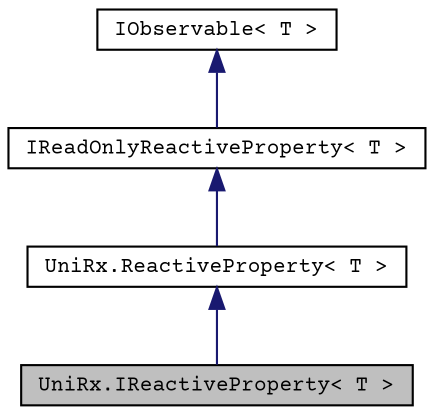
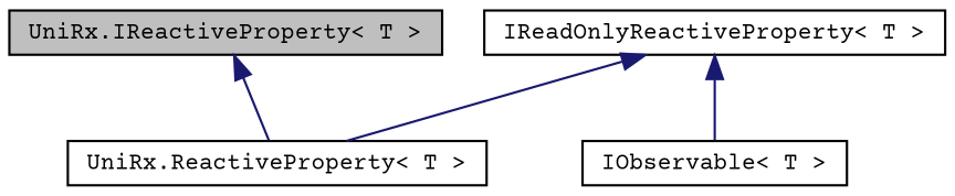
  digraph {
    fontname="Courier Prime"
    node [color=black fillcolor=white fontname="Courier Prime" fontsize=10 shape=record style=filled]
    edge [color=midnightblue dir=back fontname="Courier Prime" fontsize=10 labelfontname=Helvetica labelfontsize=10 style=solid]
    n1 [fillcolor=grey75 fontcolor=black height=0.2 label="UniRx.IReactiveProperty\< T \>" width=0.4]
    n2 [height=0.2 label="UniRx.ReactiveProperty\< T \>" width=0.4]
    n3 [height=0.2 label="IReadOnlyReactiveProperty\< T \>" width=0.4]
    n4 [height=0.2 label="IObservable\< T \>" width=0.4]
-   n2 -> n1
+   n1 -> n2
    n3 -> n2
-   n4 -> n3
+   n3 -> n4
  }
